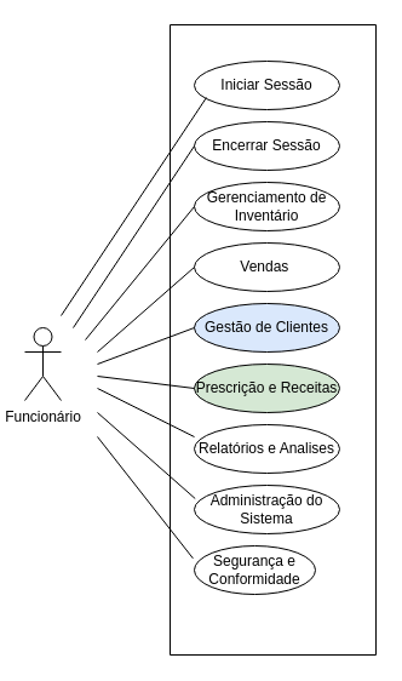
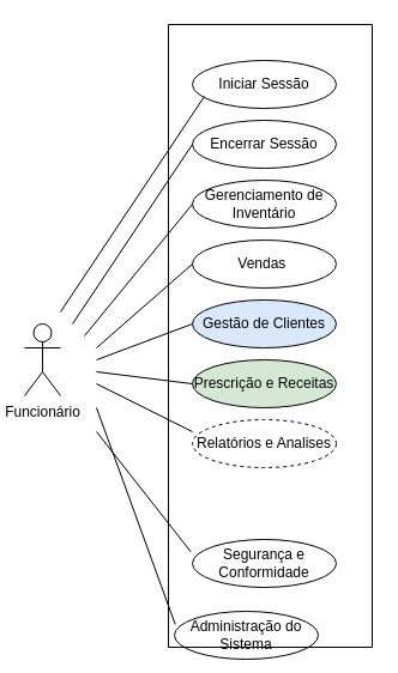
  <mxCell id="0" />
  <mxCell id="1" parent="0" />
  <mxCell id="2" value="Funcionário" style="shape=umlActor;verticalLabelPosition=bottom;verticalAlign=top;html=1;outlineConnect=0;" parent="1" vertex="1"><mxGeometry x="20" y="270" width="30" height="60" as="geometry" /></mxCell>
  <mxCell id="3" value="Iniciar Sessão" style="ellipse;whiteSpace=wrap;html=1;" parent="1" vertex="1"><mxGeometry x="160" y="50" width="120" height="40" as="geometry" /></mxCell>
  <mxCell id="4" value="Encerrar Sessão" style="ellipse;whiteSpace=wrap;html=1;" parent="1" vertex="1"><mxGeometry x="160" y="100" width="120" height="40" as="geometry" /></mxCell>
  <mxCell id="5" value="Gerenciamento de Inventário" style="ellipse;whiteSpace=wrap;html=1;" parent="1" vertex="1"><mxGeometry x="160" y="150" width="120" height="40" as="geometry" /></mxCell>
  <mxCell id="6" value="Vendas&amp;nbsp;" style="ellipse;whiteSpace=wrap;html=1;" parent="1" vertex="1"><mxGeometry x="160" y="200" width="120" height="40" as="geometry" /></mxCell>
  <mxCell id="7" value="Gestão de Clientes" style="ellipse;whiteSpace=wrap;html=1;fillColor=#dae8fc;" parent="1" vertex="1"><mxGeometry x="160" y="250" width="120" height="40" as="geometry" /></mxCell>
  <mxCell id="8" value="Prescrição e Receitas" style="ellipse;whiteSpace=wrap;html=1;fillColor=#d5e8d4;" parent="1" vertex="1"><mxGeometry x="160" y="300" width="120" height="40" as="geometry" /></mxCell>
- <mxCell id="9" value="Relatórios e Analises" style="ellipse;whiteSpace=wrap;html=1;" parent="1" vertex="1"><mxGeometry x="160" y="350" width="120" height="40" as="geometry" /></mxCell>
- <mxCell id="10" value="Administração do Sistema" style="ellipse;whiteSpace=wrap;html=1;" parent="1" vertex="1"><mxGeometry x="160" y="400" width="120" height="40" as="geometry" /></mxCell>
- <mxCell id="11" value="Segurança e Conformidade" style="ellipse;whiteSpace=wrap;html=1;" parent="1" vertex="1"><mxGeometry x="160" y="450" width="100" height="40" as="geometry" /></mxCell>
+ <mxCell id="9" value="Relatórios e Analises" style="ellipse;whiteSpace=wrap;html=1;dashed=1;" parent="1" vertex="1"><mxGeometry x="160" y="350" width="120" height="40" as="geometry" /></mxCell>
+ <mxCell id="10" value="Administração do Sistema" style="ellipse;whiteSpace=wrap;html=1;" parent="1" vertex="1"><mxGeometry x="145" y="510" width="120" height="40" as="geometry" /></mxCell>
+ <mxCell id="11" value="Segurança e Conformidade" style="ellipse;whiteSpace=wrap;html=1;" parent="1" vertex="1"><mxGeometry x="160" y="450" width="120" height="40" as="geometry" /></mxCell>
  <mxCell id="12" value="" style="endArrow=none;html=1;rounded=0;entryX=0;entryY=0.5;entryDx=0;entryDy=0;" parent="1" edge="1"><mxGeometry width="50" height="50" relative="1" as="geometry"><mxPoint x="50" y="260" as="sourcePoint" /><mxPoint x="170" y="80" as="targetPoint" /></mxGeometry></mxCell>
  <mxCell id="13" value="" style="endArrow=none;html=1;rounded=0;entryX=0;entryY=0.5;entryDx=0;entryDy=0;" parent="1" edge="1"><mxGeometry width="50" height="50" relative="1" as="geometry"><mxPoint x="60" y="270" as="sourcePoint" /><mxPoint x="160" y="120" as="targetPoint" /></mxGeometry></mxCell>
  <mxCell id="14" value="" style="endArrow=none;html=1;rounded=0;entryX=0;entryY=0.5;entryDx=0;entryDy=0;" parent="1" edge="1"><mxGeometry width="50" height="50" relative="1" as="geometry"><mxPoint x="70" y="280" as="sourcePoint" /><mxPoint x="160" y="170" as="targetPoint" /></mxGeometry></mxCell>
  <mxCell id="15" value="" style="endArrow=none;html=1;rounded=0;entryX=0;entryY=0.5;entryDx=0;entryDy=0;" parent="1" target="6" edge="1"><mxGeometry width="50" height="50" relative="1" as="geometry"><mxPoint x="80" y="290" as="sourcePoint" /><mxPoint x="190" y="280" as="targetPoint" /></mxGeometry></mxCell>
  <mxCell id="16" value="" style="endArrow=none;html=1;rounded=0;entryX=0;entryY=0.5;entryDx=0;entryDy=0;" parent="1" target="7" edge="1"><mxGeometry width="50" height="50" relative="1" as="geometry"><mxPoint x="80" y="300" as="sourcePoint" /><mxPoint x="190" y="280" as="targetPoint" /></mxGeometry></mxCell>
  <mxCell id="17" value="" style="endArrow=none;html=1;rounded=0;entryX=0;entryY=0.5;entryDx=0;entryDy=0;" parent="1" target="8" edge="1"><mxGeometry width="50" height="50" relative="1" as="geometry"><mxPoint x="80" y="310" as="sourcePoint" /><mxPoint x="190" y="280" as="targetPoint" /></mxGeometry></mxCell>
  <mxCell id="18" value="" style="endArrow=none;html=1;rounded=0;entryX=0;entryY=0.25;entryDx=0;entryDy=0;entryPerimeter=0;" parent="1" target="9" edge="1"><mxGeometry width="50" height="50" relative="1" as="geometry"><mxPoint x="80" y="320" as="sourcePoint" /><mxPoint x="190" y="280" as="targetPoint" /></mxGeometry></mxCell>
  <mxCell id="19" value="" style="endArrow=none;html=1;rounded=0;entryX=0.006;entryY=0.275;entryDx=0;entryDy=0;entryPerimeter=0;" parent="1" target="10" edge="1"><mxGeometry width="50" height="50" relative="1" as="geometry"><mxPoint x="80" y="340" as="sourcePoint" /><mxPoint x="190" y="280" as="targetPoint" /></mxGeometry></mxCell>
  <mxCell id="20" value="" style="endArrow=none;html=1;rounded=0;entryX=-0.011;entryY=0.258;entryDx=0;entryDy=0;entryPerimeter=0;" parent="1" target="11" edge="1"><mxGeometry width="50" height="50" relative="1" as="geometry"><mxPoint x="80" y="360" as="sourcePoint" /><mxPoint x="190" y="280" as="targetPoint" /></mxGeometry></mxCell>
  <mxCell id="21" value="" style="endArrow=none;html=1;rounded=0;" parent="1" edge="1"><mxGeometry width="50" height="50" relative="1" as="geometry"><mxPoint x="140" y="540" as="sourcePoint" /><mxPoint x="140" y="20" as="targetPoint" /></mxGeometry></mxCell>
  <mxCell id="22" value="" style="endArrow=none;html=1;rounded=0;" parent="1" edge="1"><mxGeometry width="50" height="50" relative="1" as="geometry"><mxPoint x="310" y="540" as="sourcePoint" /><mxPoint x="310" y="20" as="targetPoint" /></mxGeometry></mxCell>
  <mxCell id="23" value="" style="endArrow=none;html=1;rounded=0;" parent="1" edge="1"><mxGeometry width="50" height="50" relative="1" as="geometry"><mxPoint x="140" y="20" as="sourcePoint" /><mxPoint x="310" y="20" as="targetPoint" /></mxGeometry></mxCell>
  <mxCell id="24" value="" style="endArrow=none;html=1;rounded=0;" parent="1" edge="1"><mxGeometry width="50" height="50" relative="1" as="geometry"><mxPoint x="140" y="540" as="sourcePoint" /><mxPoint x="310" y="540" as="targetPoint" /></mxGeometry></mxCell>
